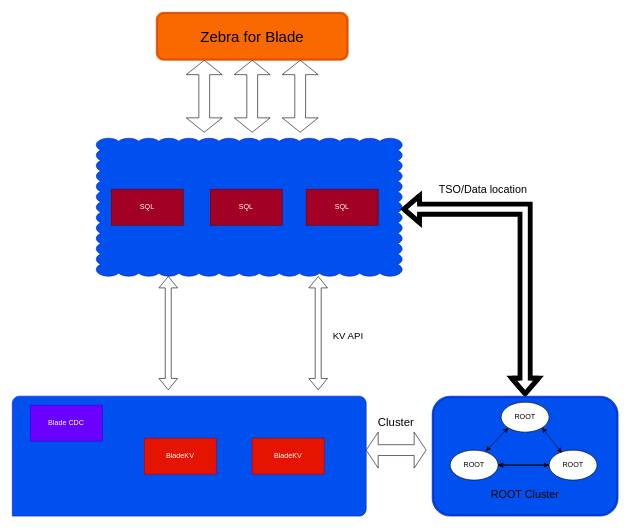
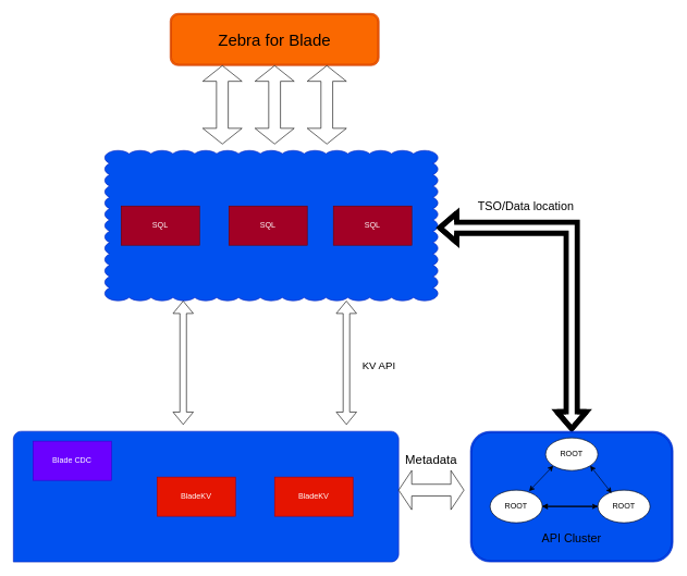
  <mxCell id="0" />
  <mxCell id="1" parent="0" />
  <mxCell id="2" value="&lt;font style=&quot;font-size: 25px;&quot;&gt;Zebra for Blade&lt;/font&gt;" style="shape=ext;double=1;rounded=1;whiteSpace=wrap;html=1;fillColor=#fa6800;fontColor=#000000;strokeColor=#C73500;" vertex="1" parent="1"><mxGeometry x="260" y="20" width="320" height="80" as="geometry" /></mxCell>
  <mxCell id="3" value="" style="shape=doubleArrow;direction=south;whiteSpace=wrap;html=1;" vertex="1" parent="1"><mxGeometry x="470" y="100" width="60" height="120" as="geometry" /></mxCell>
  <mxCell id="4" value="" style="group" vertex="1" connectable="0" parent="1"><mxGeometry x="160" y="230" width="510" height="230" as="geometry" /></mxCell>
  <mxCell id="5" value="" style="whiteSpace=wrap;html=1;shape=mxgraph.basic.cloud_rect;fillColor=#0050ef;fontColor=#ffffff;strokeColor=#001DBC;movable=1;resizable=1;rotatable=1;deletable=1;editable=1;locked=0;connectable=1;" vertex="1" parent="4"><mxGeometry width="510" height="230" as="geometry" /></mxCell>
  <mxCell id="6" value="SQL" style="rounded=0;whiteSpace=wrap;html=1;fillColor=#a20025;strokeColor=#6F0000;fontColor=#ffffff;movable=1;resizable=1;rotatable=1;deletable=1;editable=1;locked=0;connectable=1;" vertex="1" parent="4"><mxGeometry x="25" y="85" width="120" height="60" as="geometry" /></mxCell>
  <mxCell id="7" value="SQL" style="rounded=0;whiteSpace=wrap;html=1;fillColor=#a20025;fontColor=#ffffff;strokeColor=#6F0000;movable=1;resizable=1;rotatable=1;deletable=1;editable=1;locked=0;connectable=1;" vertex="1" parent="4"><mxGeometry x="190" y="85" width="120" height="60" as="geometry" /></mxCell>
  <mxCell id="8" value="SQL" style="rounded=0;whiteSpace=wrap;html=1;fillColor=#a20025;fontColor=#ffffff;strokeColor=#6F0000;movable=1;resizable=1;rotatable=1;deletable=1;editable=1;locked=0;connectable=1;" vertex="1" parent="4"><mxGeometry x="350" y="85" width="120" height="60" as="geometry" /></mxCell>
  <mxCell id="9" value="" style="shape=doubleArrow;direction=south;whiteSpace=wrap;html=1;" vertex="1" parent="1"><mxGeometry x="390" y="100" width="60" height="120" as="geometry" /></mxCell>
  <mxCell id="10" value="" style="shape=doubleArrow;direction=south;whiteSpace=wrap;html=1;" vertex="1" parent="1"><mxGeometry x="310" y="100" width="60" height="120" as="geometry" /></mxCell>
  <mxCell id="11" value="" style="shape=flexArrow;endArrow=classic;startArrow=classic;html=1;rounded=0;" edge="1" parent="1"><mxGeometry width="100" height="100" relative="1" as="geometry"><mxPoint x="280" y="650" as="sourcePoint" /><mxPoint x="280" y="460" as="targetPoint" /></mxGeometry></mxCell>
  <mxCell id="12" value="" style="shape=flexArrow;endArrow=classic;startArrow=classic;html=1;rounded=0;" edge="1" parent="1"><mxGeometry width="100" height="100" relative="1" as="geometry"><mxPoint x="530" y="650" as="sourcePoint" /><mxPoint x="530" y="460" as="targetPoint" /></mxGeometry></mxCell>
  <mxCell id="13" value="&lt;font style=&quot;font-size: 16px;&quot;&gt;KV API&lt;/font&gt;" style="text;html=1;align=center;verticalAlign=middle;whiteSpace=wrap;rounded=0;" vertex="1" parent="1"><mxGeometry x="530" y="545" width="100" height="30" as="geometry" /></mxCell>
  <mxCell id="14" style="edgeStyle=orthogonalEdgeStyle;rounded=0;orthogonalLoop=1;jettySize=auto;html=1;exitX=0.5;exitY=1;exitDx=0;exitDy=0;" edge="1" parent="1" source="13" target="13"><mxGeometry relative="1" as="geometry" /></mxCell>
  <mxCell id="15" value="" style="verticalLabelPosition=bottom;verticalAlign=top;html=1;shape=mxgraph.basic.three_corner_round_rect;dx=6;whiteSpace=wrap;fillColor=#0050ef;fontColor=#ffffff;strokeColor=#001DBC;" vertex="1" parent="1"><mxGeometry x="20" y="660" width="590" height="200" as="geometry" /></mxCell>
  <mxCell id="16" value="Blade CDC" style="rounded=0;whiteSpace=wrap;html=1;fillColor=#6a00ff;fontColor=#ffffff;strokeColor=#3700CC;" vertex="1" parent="1"><mxGeometry x="50" y="675" width="120" height="60" as="geometry" /></mxCell>
  <mxCell id="17" value="BladeKV" style="rounded=0;whiteSpace=wrap;html=1;fillColor=#e51400;fontColor=#ffffff;strokeColor=#B20000;" vertex="1" parent="1"><mxGeometry y="730" width="120" height="60" as="geometry" x="240" /></mxCell>
  <mxCell id="18" value="BladeKV" style="rounded=0;whiteSpace=wrap;html=1;fillColor=#e51400;fontColor=#ffffff;strokeColor=#B20000;" vertex="1" parent="1"><mxGeometry x="420" y="730" width="120" height="60" as="geometry" /></mxCell>
  <mxCell id="19" value="" style="shape=doubleArrow;whiteSpace=wrap;html=1;" vertex="1" parent="1"><mxGeometry x="610" y="720" width="100" height="60" as="geometry" /></mxCell>
- <mxCell id="20" value="&lt;font style=&quot;font-size: 19px;&quot;&gt;Cluster&lt;/font&gt;" style="text;html=1;align=center;verticalAlign=middle;whiteSpace=wrap;rounded=0;" vertex="1" parent="1"><mxGeometry x="630" y="690" width="60" height="30" as="geometry" /></mxCell>
+ <mxCell id="20" value="&lt;font style=&quot;font-size: 19px;&quot;&gt;Metadata&lt;/font&gt;" style="text;html=1;align=center;verticalAlign=middle;whiteSpace=wrap;rounded=0;" vertex="1" parent="1"><mxGeometry x="630" y="690" width="60" height="30" as="geometry" /></mxCell>
  <mxCell id="21" style="edgeStyle=orthogonalEdgeStyle;rounded=0;orthogonalLoop=1;jettySize=auto;html=1;exitX=0.5;exitY=0;exitDx=0;exitDy=0;entryX=0.998;entryY=0.514;entryDx=0;entryDy=0;entryPerimeter=0;strokeWidth=8;shape=flexArrow;endArrow=block;endFill=0;startArrow=block;" edge="1" parent="1" source="22" target="5"><mxGeometry relative="1" as="geometry"><mxPoint x="875" y="350" as="targetPoint" /></mxGeometry></mxCell>
  <mxCell id="22" value="" style="shape=ext;double=1;rounded=1;whiteSpace=wrap;html=1;fillColor=#0050ef;fontColor=#ffffff;strokeColor=#001DBC;" vertex="1" parent="1"><mxGeometry x="720" y="660" width="310" height="200" as="geometry" /></mxCell>
  <mxCell id="23" value="ROOT" style="ellipse;whiteSpace=wrap;html=1;" vertex="1" parent="1"><mxGeometry x="835" y="670" width="80" height="50" as="geometry" /></mxCell>
  <mxCell id="24" style="edgeStyle=orthogonalEdgeStyle;rounded=0;orthogonalLoop=1;jettySize=auto;html=1;exitX=1;exitY=0.5;exitDx=0;exitDy=0;entryX=0;entryY=0.5;entryDx=0;entryDy=0;" edge="1" parent="1" source="25" target="28"><mxGeometry relative="1" as="geometry" /></mxCell>
  <mxCell id="25" value="ROOT" style="ellipse;whiteSpace=wrap;html=1;" vertex="1" parent="1"><mxGeometry x="750" y="750" width="80" height="50" as="geometry" /></mxCell>
  <mxCell id="26" value="" style="edgeStyle=orthogonalEdgeStyle;rounded=0;orthogonalLoop=1;jettySize=auto;html=1;" edge="1" parent="1" source="28" target="25"><mxGeometry relative="1" as="geometry" /></mxCell>
  <mxCell id="27" style="edgeStyle=orthogonalEdgeStyle;rounded=0;orthogonalLoop=1;jettySize=auto;html=1;exitX=0;exitY=0.5;exitDx=0;exitDy=0;entryX=1;entryY=0.5;entryDx=0;entryDy=0;" edge="1" parent="1" source="28" target="25"><mxGeometry relative="1" as="geometry" /></mxCell>
  <mxCell id="28" value="ROOT" style="ellipse;whiteSpace=wrap;html=1;" vertex="1" parent="1"><mxGeometry x="915" y="750" width="80" height="50" as="geometry" /></mxCell>
  <mxCell id="29" value="" style="endArrow=classic;startArrow=classic;html=1;rounded=0;exitX=0.746;exitY=0.034;exitDx=0;exitDy=0;exitPerimeter=0;entryX=0;entryY=1;entryDx=0;entryDy=0;" edge="1" parent="1" source="25" target="23"><mxGeometry width="50" height="50" relative="1" as="geometry"><mxPoint x="800" y="760" as="sourcePoint" /><mxPoint x="840" y="720" as="targetPoint" /></mxGeometry></mxCell>
  <mxCell id="30" value="" style="endArrow=classic;startArrow=classic;html=1;rounded=0;exitX=0.263;exitY=0.091;exitDx=0;exitDy=0;exitPerimeter=0;entryX=1;entryY=1;entryDx=0;entryDy=0;" edge="1" parent="1" source="28" target="23"><mxGeometry width="50" height="50" relative="1" as="geometry"><mxPoint x="878" y="750" as="sourcePoint" /><mxPoint x="915" y="711" as="targetPoint" /></mxGeometry></mxCell>
- <mxCell id="31" value="&lt;font style=&quot;font-size: 18px;&quot;&gt;ROOT Cluster&lt;/font&gt;" style="text;html=1;align=center;verticalAlign=middle;whiteSpace=wrap;rounded=0;" vertex="1" parent="1"><mxGeometry x="806.25" y="810" width="137.5" height="30" as="geometry" /></mxCell>
+ <mxCell id="31" value="&lt;font style=&quot;font-size: 18px;&quot;&gt;API Cluster&lt;/font&gt;" style="text;html=1;align=center;verticalAlign=middle;whiteSpace=wrap;rounded=0;" vertex="1" parent="1"><mxGeometry x="806.25" y="810" width="137.5" height="30" as="geometry" /></mxCell>
  <mxCell id="32" value="&lt;font style=&quot;font-size: 18px;&quot;&gt;TSO/Data location&lt;/font&gt;" style="text;html=1;align=center;verticalAlign=middle;whiteSpace=wrap;rounded=0;strokeWidth=5;" vertex="1" parent="1"><mxGeometry x="730" y="300" width="150" height="30" as="geometry" /></mxCell>
